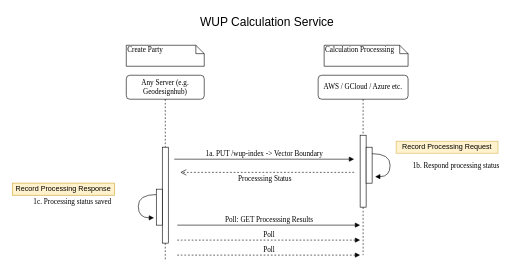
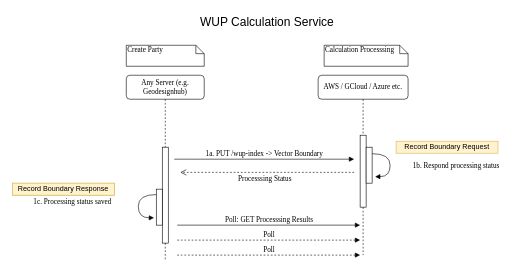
  <mxCell id="0" />
  <mxCell id="1" parent="0" />
  <mxCell id="2" value="Any Server (e.g. Geodesignhub)" style="shape=umlLifeline;perimeter=lifelinePerimeter;whiteSpace=wrap;html=1;container=1;collapsible=0;recursiveResize=0;outlineConnect=0;rounded=1;shadow=0;comic=0;labelBackgroundColor=none;strokeWidth=1;fontFamily=Verdana;fontSize=12;align=center;" parent="1" vertex="1"><mxGeometry x="210" y="125" width="130" height="310" as="geometry" /></mxCell>
  <mxCell id="3" value="" style="html=1;points=[];perimeter=orthogonalPerimeter;rounded=0;shadow=0;comic=0;labelBackgroundColor=none;strokeWidth=1;fontFamily=Verdana;fontSize=12;align=center;" parent="2" vertex="1"><mxGeometry x="60" y="120" width="10" height="160" as="geometry" /></mxCell>
  <mxCell id="4" value="AWS / GCloud / Azure etc." style="shape=umlLifeline;perimeter=lifelinePerimeter;whiteSpace=wrap;html=1;container=1;collapsible=0;recursiveResize=0;outlineConnect=0;rounded=1;shadow=0;comic=0;labelBackgroundColor=none;strokeWidth=1;fontFamily=Verdana;fontSize=12;align=center;" parent="1" vertex="1"><mxGeometry x="530" y="125" width="150" height="300" as="geometry" /></mxCell>
  <mxCell id="5" value="" style="html=1;points=[];perimeter=orthogonalPerimeter;rounded=0;shadow=0;comic=0;labelBackgroundColor=none;strokeWidth=1;fontFamily=Verdana;fontSize=12;align=center;" parent="1" vertex="1"><mxGeometry x="600" y="225" width="10" height="120" as="geometry" /></mxCell>
  <mxCell id="6" value="1a. PUT /wup-index -&amp;gt; Vector Boundary" style="html=1;verticalAlign=bottom;endArrow=block;labelBackgroundColor=none;fontFamily=Verdana;fontSize=12;edgeStyle=elbowEdgeStyle;elbow=vertical;" parent="1" edge="1"><mxGeometry relative="1" as="geometry"><mxPoint x="290" y="265" as="sourcePoint" /><Array as="points"><mxPoint x="300" y="265" /></Array><mxPoint as="offset" /><mxPoint x="590" y="265" as="targetPoint" /></mxGeometry></mxCell>
  <mxCell id="7" value="Processsing Status" style="html=1;verticalAlign=bottom;endArrow=open;dashed=1;endSize=8;labelBackgroundColor=none;fontFamily=Verdana;fontSize=12;edgeStyle=elbowEdgeStyle;elbow=vertical;" parent="1" edge="1"><mxGeometry x="0.026" y="20" relative="1" as="geometry"><mxPoint x="300" y="287" as="targetPoint" /><Array as="points"><mxPoint x="450" y="287" /><mxPoint x="490" y="315" /><mxPoint x="660" y="305" /><mxPoint x="690" y="305" /></Array><mxPoint x="590" y="287" as="sourcePoint" /><mxPoint as="offset" /></mxGeometry></mxCell>
  <mxCell id="8" value="1c. Processing status saved" style="html=1;verticalAlign=bottom;endArrow=block;labelBackgroundColor=none;fontFamily=Verdana;fontSize=12;elbow=vertical;edgeStyle=orthogonalEdgeStyle;curved=1;targetPerimeterSpacing=0;endSize=6;arcSize=5;entryX=-0.374;entryY=0.797;entryDx=0;entryDy=0;entryPerimeter=0;" parent="1" target="10" edge="1"><mxGeometry x="0.095" y="-110" relative="1" as="geometry"><mxPoint x="260" y="324" as="sourcePoint" /><mxPoint x="250" y="362" as="targetPoint" /><Array as="points"><mxPoint x="230" y="324" /><mxPoint x="230" y="363" /></Array><mxPoint as="offset" /></mxGeometry></mxCell>
  <mxCell id="9" value="Create Party" style="shape=note;whiteSpace=wrap;html=1;size=14;verticalAlign=top;align=left;spacingTop=-6;rounded=0;shadow=0;comic=0;labelBackgroundColor=none;strokeWidth=1;fontFamily=Verdana;fontSize=12" parent="1" vertex="1"><mxGeometry x="210" y="75" width="130" height="35" as="geometry" /></mxCell>
  <mxCell id="10" value="" style="html=1;points=[];perimeter=orthogonalPerimeter;rounded=0;shadow=0;comic=0;labelBackgroundColor=none;strokeWidth=1;fontFamily=Verdana;fontSize=12;align=center;" parent="1" vertex="1"><mxGeometry x="260" y="315" width="10" height="60" as="geometry" /></mxCell>
  <mxCell id="11" value="Create a Negotiation Session" style="text;html=1;strokeColor=#d6b656;fillColor=#fff2cc;align=center;verticalAlign=middle;whiteSpace=wrap;rounded=0;" parent="1" vertex="1"><mxGeometry x="20" y="305" width="170" height="20" as="geometry" /></mxCell>
  <mxCell id="12" value="" style="html=1;points=[];perimeter=orthogonalPerimeter;rounded=0;shadow=0;comic=0;labelBackgroundColor=none;strokeWidth=1;fontFamily=Verdana;fontSize=12;align=center;" parent="1" vertex="1"><mxGeometry x="610" y="245" width="10" height="60" as="geometry" /></mxCell>
- <mxCell id="13" value="Record Processing Request" style="text;html=1;strokeColor=#d6b656;fillColor=#fff2cc;align=center;verticalAlign=middle;whiteSpace=wrap;rounded=0;" parent="1" vertex="1"><mxGeometry x="660" y="235" width="170" height="20" as="geometry" /></mxCell>
+ <mxCell id="13" value="Record Boundary Request" style="text;html=1;strokeColor=#d6b656;fillColor=#fff2cc;align=center;verticalAlign=middle;whiteSpace=wrap;rounded=0;" parent="1" vertex="1"><mxGeometry x="660" y="235" width="170" height="20" as="geometry" /></mxCell>
  <mxCell id="14" value="1b. Respond processing status" style="html=1;verticalAlign=bottom;endArrow=block;labelBackgroundColor=none;fontFamily=Verdana;fontSize=12;elbow=vertical;edgeStyle=orthogonalEdgeStyle;curved=1;entryX=1;entryY=0.286;entryPerimeter=0;exitX=1.038;exitY=0.345;exitPerimeter=0;" parent="1" edge="1"><mxGeometry x="0.286" y="110" relative="1" as="geometry"><mxPoint x="620.003" y="255.83" as="sourcePoint" /><mxPoint x="625.003" y="294.163" as="targetPoint" /><Array as="points"><mxPoint x="650" y="255.83" /><mxPoint x="650" y="293.83" /></Array><mxPoint as="offset" /></mxGeometry></mxCell>
- <mxCell id="15" value="Record Processing Response" style="text;html=1;strokeColor=#d6b656;fillColor=#fff2cc;align=center;verticalAlign=middle;whiteSpace=wrap;rounded=0;" parent="1" vertex="1"><mxGeometry x="20" y="305" width="170" height="20" as="geometry" /></mxCell>
+ <mxCell id="15" value="Record Boundary Response" style="text;html=1;strokeColor=#d6b656;fillColor=#fff2cc;align=center;verticalAlign=middle;whiteSpace=wrap;rounded=0;" parent="1" vertex="1"><mxGeometry x="20" y="305" width="170" height="20" as="geometry" /></mxCell>
  <mxCell id="16" value="&lt;font style=&quot;font-size: 20px&quot;&gt;WUP Calculation Service&lt;/font&gt;" style="text;html=1;strokeColor=none;fillColor=none;align=center;verticalAlign=middle;whiteSpace=wrap;rounded=0;" parent="1" vertex="1"><mxGeometry x="195" y="20" width="500" height="30" as="geometry" /></mxCell>
  <mxCell id="17" value="Calculation Processsing" style="shape=note;whiteSpace=wrap;html=1;size=14;verticalAlign=top;align=left;spacingTop=-6;rounded=0;shadow=0;comic=0;labelBackgroundColor=none;strokeWidth=1;fontFamily=Verdana;fontSize=12" parent="1" vertex="1"><mxGeometry x="540" y="75" width="140" height="35" as="geometry" /></mxCell>
  <mxCell id="18" value="Poll: GET Processsing Results" style="html=1;verticalAlign=bottom;endArrow=block;labelBackgroundColor=none;fontFamily=Verdana;fontSize=12;edgeStyle=elbowEdgeStyle;elbow=vertical;" parent="1" edge="1"><mxGeometry relative="1" as="geometry"><mxPoint x="295" y="375" as="sourcePoint" /><Array as="points"><mxPoint x="305" y="375" /></Array><mxPoint as="offset" /><mxPoint x="600" y="375" as="targetPoint" /></mxGeometry></mxCell>
  <mxCell id="19" value="Poll" style="html=1;verticalAlign=bottom;endArrow=block;labelBackgroundColor=none;fontFamily=Verdana;fontSize=12;edgeStyle=elbowEdgeStyle;elbow=vertical;dashed=1;" parent="1" edge="1"><mxGeometry relative="1" as="geometry"><mxPoint x="295" y="400" as="sourcePoint" /><Array as="points"><mxPoint x="305" y="400" /></Array><mxPoint as="offset" /><mxPoint x="600" y="400" as="targetPoint" /></mxGeometry></mxCell>
  <mxCell id="20" value="Poll" style="html=1;verticalAlign=bottom;endArrow=block;labelBackgroundColor=none;fontFamily=Verdana;fontSize=12;edgeStyle=elbowEdgeStyle;elbow=vertical;dashed=1;" parent="1" edge="1"><mxGeometry relative="1" as="geometry"><mxPoint x="295" y="425" as="sourcePoint" /><Array as="points"><mxPoint x="305" y="425" /></Array><mxPoint as="offset" /><mxPoint x="600" y="425" as="targetPoint" /></mxGeometry></mxCell>
